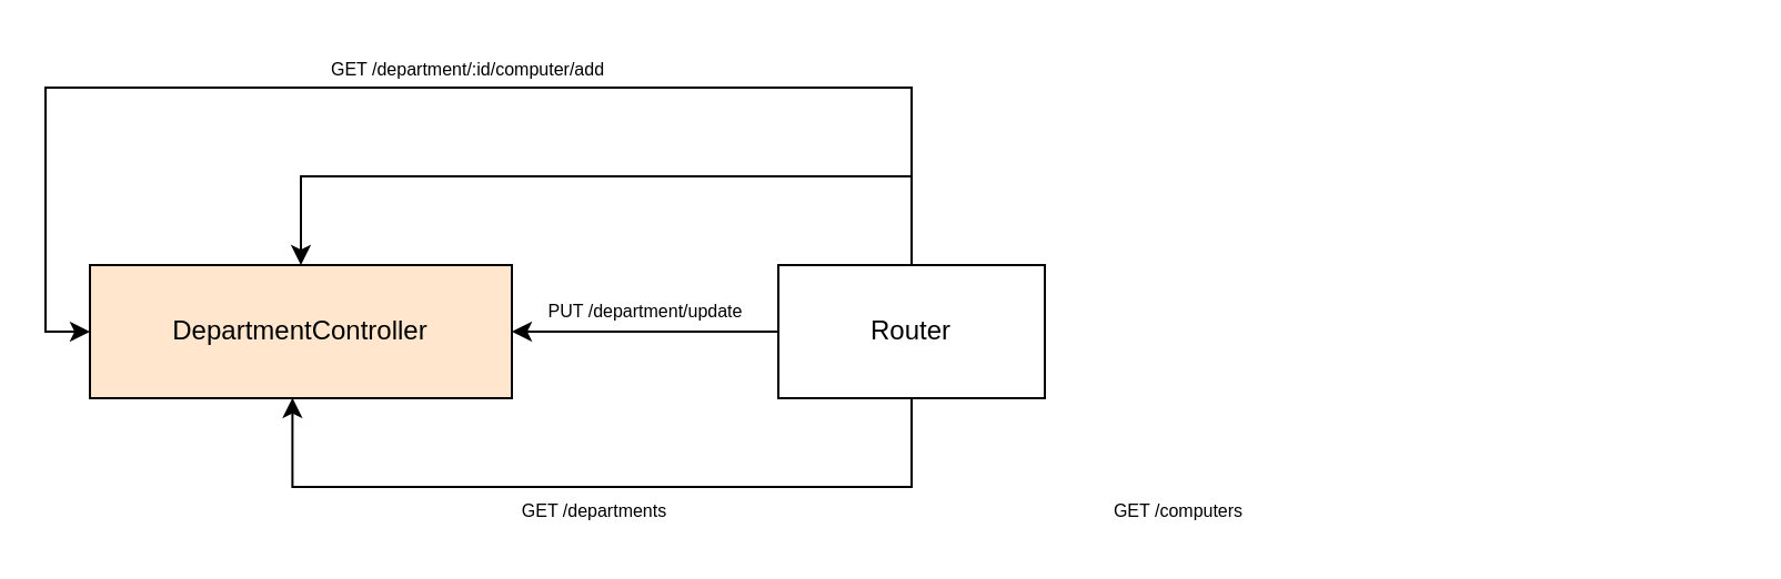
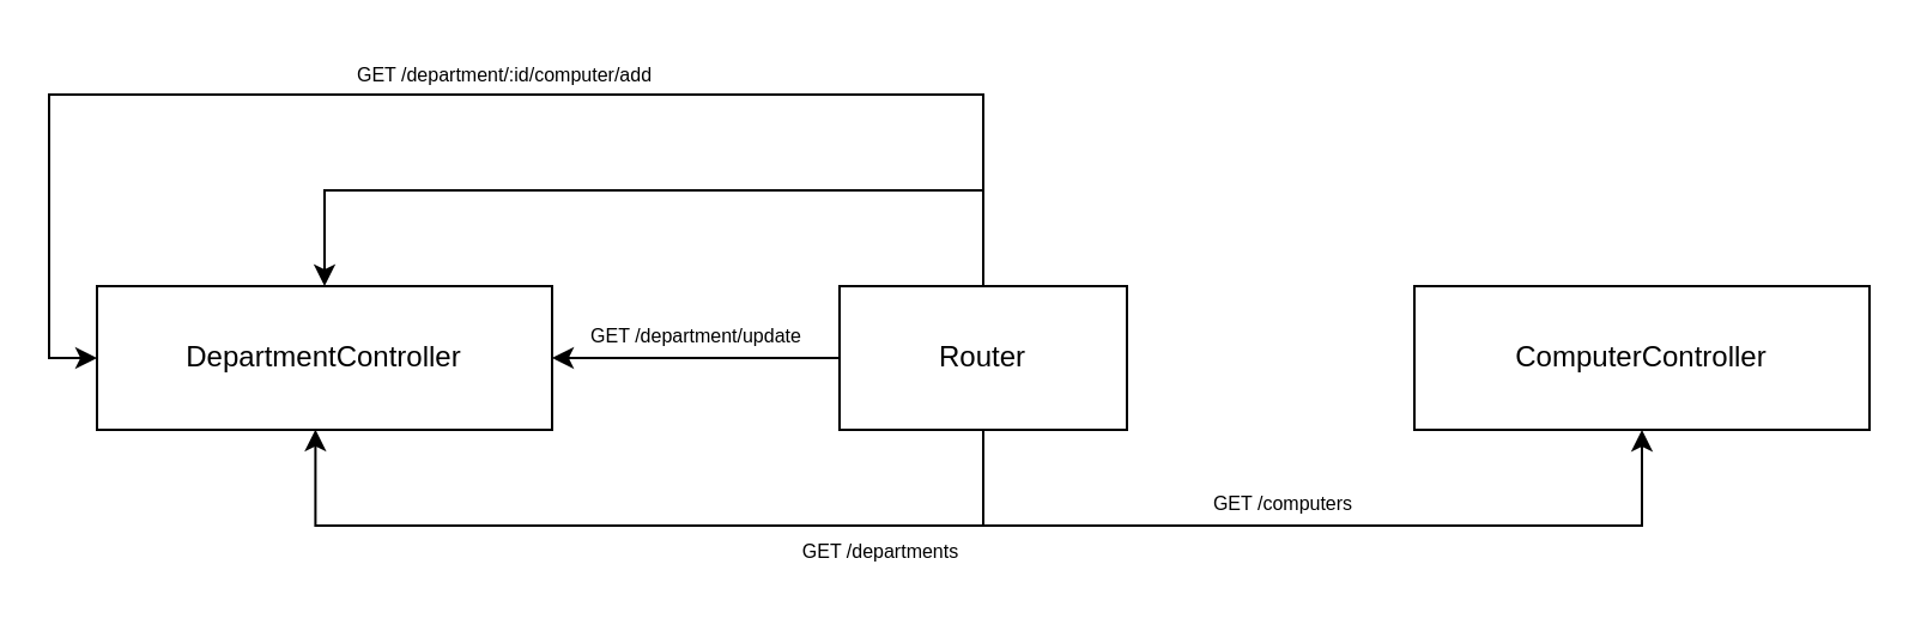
  <mxCell id="0" />
  <mxCell id="1" parent="0" />
  <mxCell id="2" style="edgeStyle=orthogonalEdgeStyle;rounded=0;orthogonalLoop=1;jettySize=auto;html=1;exitX=0.5;exitY=0;exitDx=0;exitDy=0;entryX=0.5;entryY=0;entryDx=0;entryDy=0;" edge="1" parent="1" source="7" target="8"><mxGeometry relative="1" as="geometry"><Array as="points"><mxPoint x="410" y="79" /><mxPoint x="135" y="79" /></Array></mxGeometry></mxCell>
  <mxCell id="3" style="edgeStyle=orthogonalEdgeStyle;rounded=0;orthogonalLoop=1;jettySize=auto;html=1;exitX=0.5;exitY=1;exitDx=0;exitDy=0;entryX=0.48;entryY=0.998;entryDx=0;entryDy=0;entryPerimeter=0;" edge="1" parent="1" source="7" target="8"><mxGeometry relative="1" as="geometry"><Array as="points"><mxPoint x="410" y="219" /><mxPoint x="131" y="219" /></Array></mxGeometry></mxCell>
  <mxCell id="4" style="edgeStyle=orthogonalEdgeStyle;rounded=0;orthogonalLoop=1;jettySize=auto;html=1;exitX=0;exitY=0.5;exitDx=0;exitDy=0;entryX=1;entryY=0.5;entryDx=0;entryDy=0;" edge="1" parent="1" source="7" target="8"><mxGeometry relative="1" as="geometry" /></mxCell>
  <mxCell id="5" style="edgeStyle=orthogonalEdgeStyle;rounded=0;orthogonalLoop=1;jettySize=auto;html=1;exitX=0.5;exitY=0;exitDx=0;exitDy=0;entryX=0;entryY=0.5;entryDx=0;entryDy=0;" edge="1" parent="1" source="7" target="8"><mxGeometry relative="1" as="geometry"><Array as="points"><mxPoint x="410" y="39" /><mxPoint x="20" y="39" /><mxPoint x="20" y="149" /></Array></mxGeometry></mxCell>
+ <mxCell id="6" style="edgeStyle=orthogonalEdgeStyle;rounded=0;orthogonalLoop=1;jettySize=auto;html=1;exitX=0.5;exitY=1;exitDx=0;exitDy=0;entryX=0.5;entryY=1;entryDx=0;entryDy=0;" edge="1" parent="1" source="7" target="12"><mxGeometry relative="1" as="geometry"><Array as="points"><mxPoint x="410" y="219" /><mxPoint x="685" y="219" /></Array></mxGeometry></mxCell>
  <mxCell id="7" value="&lt;div&gt;Router&lt;/div&gt;" style="rounded=0;whiteSpace=wrap;html=1;" vertex="1" parent="1"><mxGeometry x="350" y="119" width="120" height="60" as="geometry" /></mxCell>
- <mxCell id="8" value="DepartmentController" style="rounded=0;whiteSpace=wrap;html=1;fillColor=#ffe6cc;" vertex="1" parent="1"><mxGeometry x="40" y="119" width="190" height="60" as="geometry" /></mxCell>
- <mxCell id="9" value="&lt;font style=&quot;font-size: 8px&quot;&gt;GET /departments&lt;/font&gt;" style="text;html=1;align=center;verticalAlign=middle;resizable=0;points=[];autosize=1;" vertex="1" parent="1"><mxGeometry x="227" y="219" width="80" height="20" as="geometry" /></mxCell>
- <mxCell id="10" value="&lt;font style=&quot;font-size: 8px&quot;&gt;PUT /department/update&lt;/font&gt;" style="text;html=1;align=center;verticalAlign=middle;resizable=0;points=[];autosize=1;" vertex="1" parent="1"><mxGeometry x="240" y="129" width="100" height="20" as="geometry" /></mxCell>
+ <mxCell id="8" value="DepartmentController" style="rounded=0;whiteSpace=wrap;html=1;" vertex="1" parent="1"><mxGeometry x="40" y="119" width="190" height="60" as="geometry" /></mxCell>
+ <mxCell id="9" value="&lt;font style=&quot;font-size: 8px&quot;&gt;GET /departments&lt;/font&gt;" style="text;html=1;align=center;verticalAlign=middle;resizable=0;points=[];autosize=1;" vertex="1" parent="1"><mxGeometry x="327" y="219" width="80" height="20" as="geometry" /></mxCell>
+ <mxCell id="10" value="&lt;font style=&quot;font-size: 8px&quot;&gt;GET /department/update&lt;/font&gt;" style="text;html=1;align=center;verticalAlign=middle;resizable=0;points=[];autosize=1;" vertex="1" parent="1"><mxGeometry x="240" y="129" width="100" height="20" as="geometry" /></mxCell>
  <mxCell id="11" value="&lt;font style=&quot;font-size: 8px&quot;&gt;GET /department/:id/computer/add&lt;/font&gt;" style="text;html=1;align=center;verticalAlign=middle;resizable=0;points=[];autosize=1;" vertex="1" parent="1"><mxGeometry x="140" y="20" width="140" height="20" as="geometry" /></mxCell>
- <mxCell id="13" value="&lt;font style=&quot;font-size: 8px&quot;&gt;GET /computers&lt;/font&gt;" style="text;html=1;align=center;verticalAlign=middle;resizable=0;points=[];autosize=1;" vertex="1" parent="1"><mxGeometry x="495" y="219" width="70" height="20" as="geometry" /></mxCell>
+ <mxCell id="12" value="ComputerController" style="rounded=0;whiteSpace=wrap;html=1;" vertex="1" parent="1"><mxGeometry x="590" y="119" width="190" height="60" as="geometry" /></mxCell>
+ <mxCell id="13" value="&lt;font style=&quot;font-size: 8px&quot;&gt;GET /computers&lt;/font&gt;" style="text;html=1;align=center;verticalAlign=middle;resizable=0;points=[];autosize=1;" vertex="1" parent="1"><mxGeometry x="500" y="199" width="70" height="20" as="geometry" /></mxCell>
